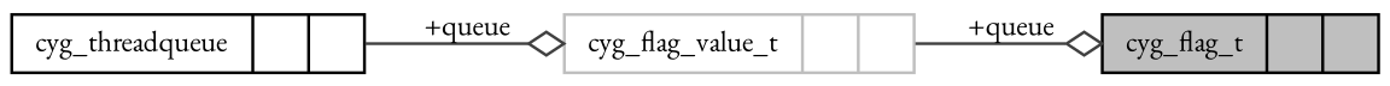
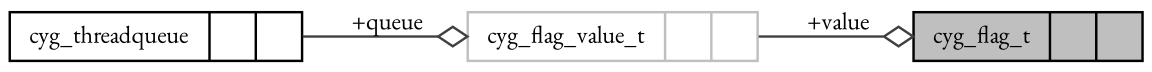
  digraph {
    fontname="EB Garamond"
    rankdir=LR
    node [color=black fillcolor=white fontname="EB Garamond" fontsize=10 shape=record style=filled]
    edge [arrowhead=odiamond color=grey25 fontname="EB Garamond" fontsize=10 labelfontname=Helvetica labelfontsize=10 style=solid]
    n1 [fillcolor=grey75 fontcolor=black height=0.2 label="{cyg_flag_t\n||}" width=0.4]
    n2 [height=0.2 label="{cyg_threadqueue\n||}" width=0.4]
    n3 [color=grey75 height=0.2 label="{cyg_flag_value_t\n||}" width=0.4]
    n2 -> n3 [label=" +queue"]
-   n3 -> n1 [label=" +queue"]
+   n3 -> n1 [label=" +value"]
  }
